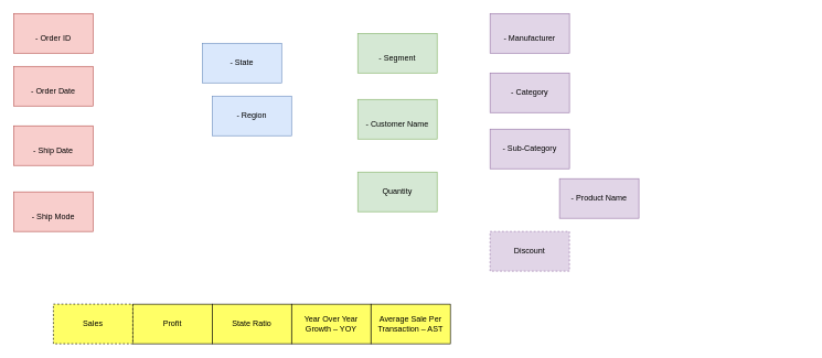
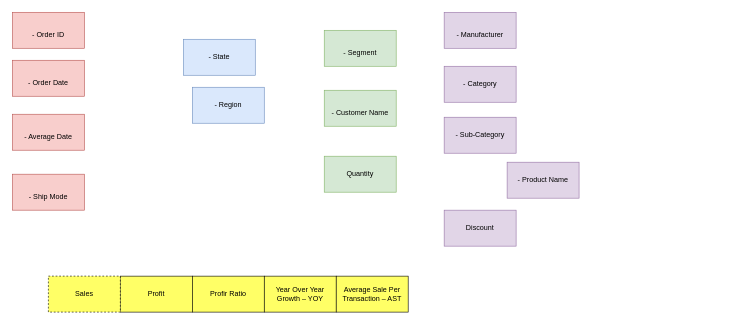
  <mxCell id="0" />
  <mxCell id="1" parent="0" />
  <mxCell id="2" value="&lt;span style=&quot;text-align: left;&quot;&gt;- Category&lt;/span&gt;" style="rounded=0;whiteSpace=wrap;html=1;fillColor=#e1d5e7;strokeColor=#9673a6;" parent="1" vertex="1"><mxGeometry x="740" y="110" width="120" height="60" as="geometry" /></mxCell>
  <mxCell id="3" value="&lt;span style=&quot;text-align: left;&quot;&gt;- Product Name&lt;/span&gt;" style="rounded=0;whiteSpace=wrap;html=1;fillColor=#e1d5e7;strokeColor=#9673a6;" parent="1" vertex="1"><mxGeometry x="845" y="270" width="120" height="60" as="geometry" /></mxCell>
  <mxCell id="4" value="&lt;span style=&quot;text-align: left;&quot;&gt;- State&lt;/span&gt;" style="rounded=0;whiteSpace=wrap;html=1;fillColor=#dae8fc;strokeColor=#6c8ebf;" parent="1" vertex="1"><mxGeometry x="305" y="65" width="120" height="60" as="geometry" /></mxCell>
- <mxCell id="5" value="&lt;br style=&quot;border-color: var(--border-color); text-align: left;&quot;&gt;&lt;span style=&quot;text-align: left;&quot;&gt;- Ship Date&lt;/span&gt;" style="rounded=0;whiteSpace=wrap;html=1;fillColor=#f8cecc;strokeColor=#b85450;" parent="1" vertex="1"><mxGeometry x="20" y="190" width="120" height="60" as="geometry" /></mxCell>
+ <mxCell id="5" value="&lt;br style=&quot;border-color: var(--border-color); text-align: left;&quot;&gt;&lt;span style=&quot;text-align: left;&quot;&gt;- Average Date&lt;/span&gt;" style="rounded=0;whiteSpace=wrap;html=1;fillColor=#f8cecc;strokeColor=#b85450;" parent="1" vertex="1"><mxGeometry x="20" y="190" width="120" height="60" as="geometry" /></mxCell>
  <mxCell id="6" value="&lt;br style=&quot;border-color: var(--border-color); text-align: left;&quot;&gt;&lt;span style=&quot;text-align: left;&quot;&gt;- Customer Name&lt;/span&gt;" style="rounded=0;whiteSpace=wrap;html=1;fillColor=#d5e8d4;strokeColor=#82b366;" parent="1" vertex="1"><mxGeometry x="540" y="150" width="120" height="60" as="geometry" /></mxCell>
  <mxCell id="7" value="&lt;br style=&quot;border-color: var(--border-color); text-align: left;&quot;&gt;&lt;span style=&quot;text-align: left;&quot;&gt;- Order ID&lt;/span&gt;" style="rounded=0;whiteSpace=wrap;html=1;fillColor=#f8cecc;strokeColor=#b85450;" parent="1" vertex="1"><mxGeometry x="20" y="20" width="120" height="60" as="geometry" /></mxCell>
  <mxCell id="8" value="&lt;br style=&quot;border-color: var(--border-color); text-align: left;&quot;&gt;&lt;span style=&quot;text-align: left;&quot;&gt;- Manufacturer&lt;/span&gt;" style="rounded=0;whiteSpace=wrap;html=1;fillColor=#e1d5e7;strokeColor=#9673a6;" parent="1" vertex="1"><mxGeometry x="740" y="20" width="120" height="60" as="geometry" /></mxCell>
  <mxCell id="9" value="&lt;br style=&quot;border-color: var(--border-color); text-align: left;&quot;&gt;&lt;span style=&quot;text-align: left;&quot;&gt;- Order Date&lt;/span&gt;" style="rounded=0;whiteSpace=wrap;html=1;fillColor=#f8cecc;strokeColor=#b85450;" parent="1" vertex="1"><mxGeometry x="20" y="100" width="120" height="60" as="geometry" /></mxCell>
  <mxCell id="10" value="&lt;br style=&quot;border-color: var(--border-color); text-align: left;&quot;&gt;&lt;span style=&quot;text-align: left;&quot;&gt;- Ship Mode&lt;/span&gt;" style="rounded=0;whiteSpace=wrap;html=1;fillColor=#f8cecc;strokeColor=#b85450;" parent="1" vertex="1"><mxGeometry x="20" y="290" width="120" height="60" as="geometry" /></mxCell>
  <mxCell id="11" value="&lt;span style=&quot;text-align: left;&quot;&gt;&amp;nbsp;&lt;/span&gt;&lt;br style=&quot;border-color: var(--border-color); text-align: left;&quot;&gt;&lt;span style=&quot;text-align: left;&quot;&gt;- Segment&lt;/span&gt;" style="rounded=0;whiteSpace=wrap;html=1;fillColor=#d5e8d4;strokeColor=#82b366;" parent="1" vertex="1"><mxGeometry x="540" y="50" width="120" height="60" as="geometry" /></mxCell>
  <mxCell id="12" value="&lt;span style=&quot;text-align: left;&quot;&gt;- Region&lt;/span&gt;" style="rounded=0;whiteSpace=wrap;html=1;fillColor=#dae8fc;strokeColor=#6c8ebf;" parent="1" vertex="1"><mxGeometry x="320" y="145" width="120" height="60" as="geometry" /></mxCell>
  <mxCell id="13" value="&lt;span style=&quot;color: rgba(0, 0, 0, 0); font-family: monospace; font-size: 0px; text-align: start;&quot;&gt;%3CmxGraphModel%3E%3Croot%3E%3CmxCell%20id%3D%220%22%2F%3E%3CmxCell%20id%3D%221%22%20parent%3D%220%22%2F%3E%3CmxCell%20id%3D%222%22%20value%3D%22%22%20style%3D%22rounded%3D0%3BwhiteSpace%3Dwrap%3Bhtml%3D1%3B%22%20vertex%3D%221%22%20parent%3D%221%22%3E%3CmxGeometry%20x%3D%22200%22%20y%3D%22270%22%20width%3D%22120%22%20height%3D%2260%22%20as%3D%22geometry%22%2F%3E%3C%2FmxCell%3E%3C%2Froot%3E%3C%2FmxGraphModel%3E&lt;/span&gt;" style="text;html=1;align=center;verticalAlign=middle;resizable=0;points=[];autosize=1;strokeColor=none;fillColor=none;" parent="1" vertex="1"><mxGeometry x="1200" y="165" width="20" height="30" as="geometry" /></mxCell>
- <mxCell id="14" value="&lt;span style=&quot;text-align: left;&quot;&gt;Discount&lt;/span&gt;" style="rounded=0;whiteSpace=wrap;html=1;fillColor=#e1d5e7;strokeColor=#9673a6;dashed=1;" parent="1" vertex="1"><mxGeometry x="740" y="350" width="120" height="60" as="geometry" /></mxCell>
+ <mxCell id="14" value="&lt;span style=&quot;text-align: left;&quot;&gt;Discount&lt;/span&gt;" style="rounded=0;whiteSpace=wrap;html=1;fillColor=#e1d5e7;strokeColor=#9673a6;" parent="1" vertex="1"><mxGeometry x="740" y="350" width="120" height="60" as="geometry" /></mxCell>
  <mxCell id="15" value="&lt;span style=&quot;text-align: left;&quot;&gt;- Sub-Category&lt;/span&gt;" style="rounded=0;whiteSpace=wrap;html=1;fillColor=#e1d5e7;strokeColor=#9673a6;" parent="1" vertex="1"><mxGeometry x="740" y="195" width="120" height="60" as="geometry" /></mxCell>
  <mxCell id="16" value="Profit" style="rounded=0;whiteSpace=wrap;html=1;fillColor=#FFFF66;" parent="1" vertex="1"><mxGeometry x="200" y="460" width="120" height="60" as="geometry" /></mxCell>
- <mxCell id="17" value="State Ratio" style="rounded=0;whiteSpace=wrap;html=1;fillColor=#FFFF66;" parent="1" vertex="1"><mxGeometry x="320" y="460" width="120" height="60" as="geometry" /></mxCell>
+ <mxCell id="17" value="Profir Ratio" style="rounded=0;whiteSpace=wrap;html=1;fillColor=#FFFF66;" parent="1" vertex="1"><mxGeometry x="320" y="460" width="120" height="60" as="geometry" /></mxCell>
  <mxCell id="18" value="Quantity" style="rounded=0;whiteSpace=wrap;html=1;fillColor=#d5e8d4;strokeColor=#82b366;" parent="1" vertex="1"><mxGeometry x="540" y="260" width="120" height="60" as="geometry" /></mxCell>
  <mxCell id="19" value="Sales" style="rounded=0;whiteSpace=wrap;html=1;fillColor=#FFFF66;dashed=1;" parent="1" vertex="1"><mxGeometry x="80" y="460" width="120" height="60" as="geometry" /></mxCell>
  <mxCell id="20" style="edgeStyle=orthogonalEdgeStyle;rounded=0;orthogonalLoop=1;jettySize=auto;html=1;exitX=0.5;exitY=1;exitDx=0;exitDy=0;" parent="1" source="10" target="10" edge="1"><mxGeometry relative="1" as="geometry" /></mxCell>
  <mxCell id="21" value="Year Over Year Growth – YOY" style="rounded=0;whiteSpace=wrap;html=1;fillColor=#FFFF66;" parent="1" vertex="1"><mxGeometry x="440" y="460" width="120" height="60" as="geometry" /></mxCell>
  <mxCell id="22" value="Average Sale Per Transaction – AST" style="rounded=0;whiteSpace=wrap;html=1;fillColor=#FFFF66;" parent="1" vertex="1"><mxGeometry x="560" y="460" width="120" height="60" as="geometry" /></mxCell>
